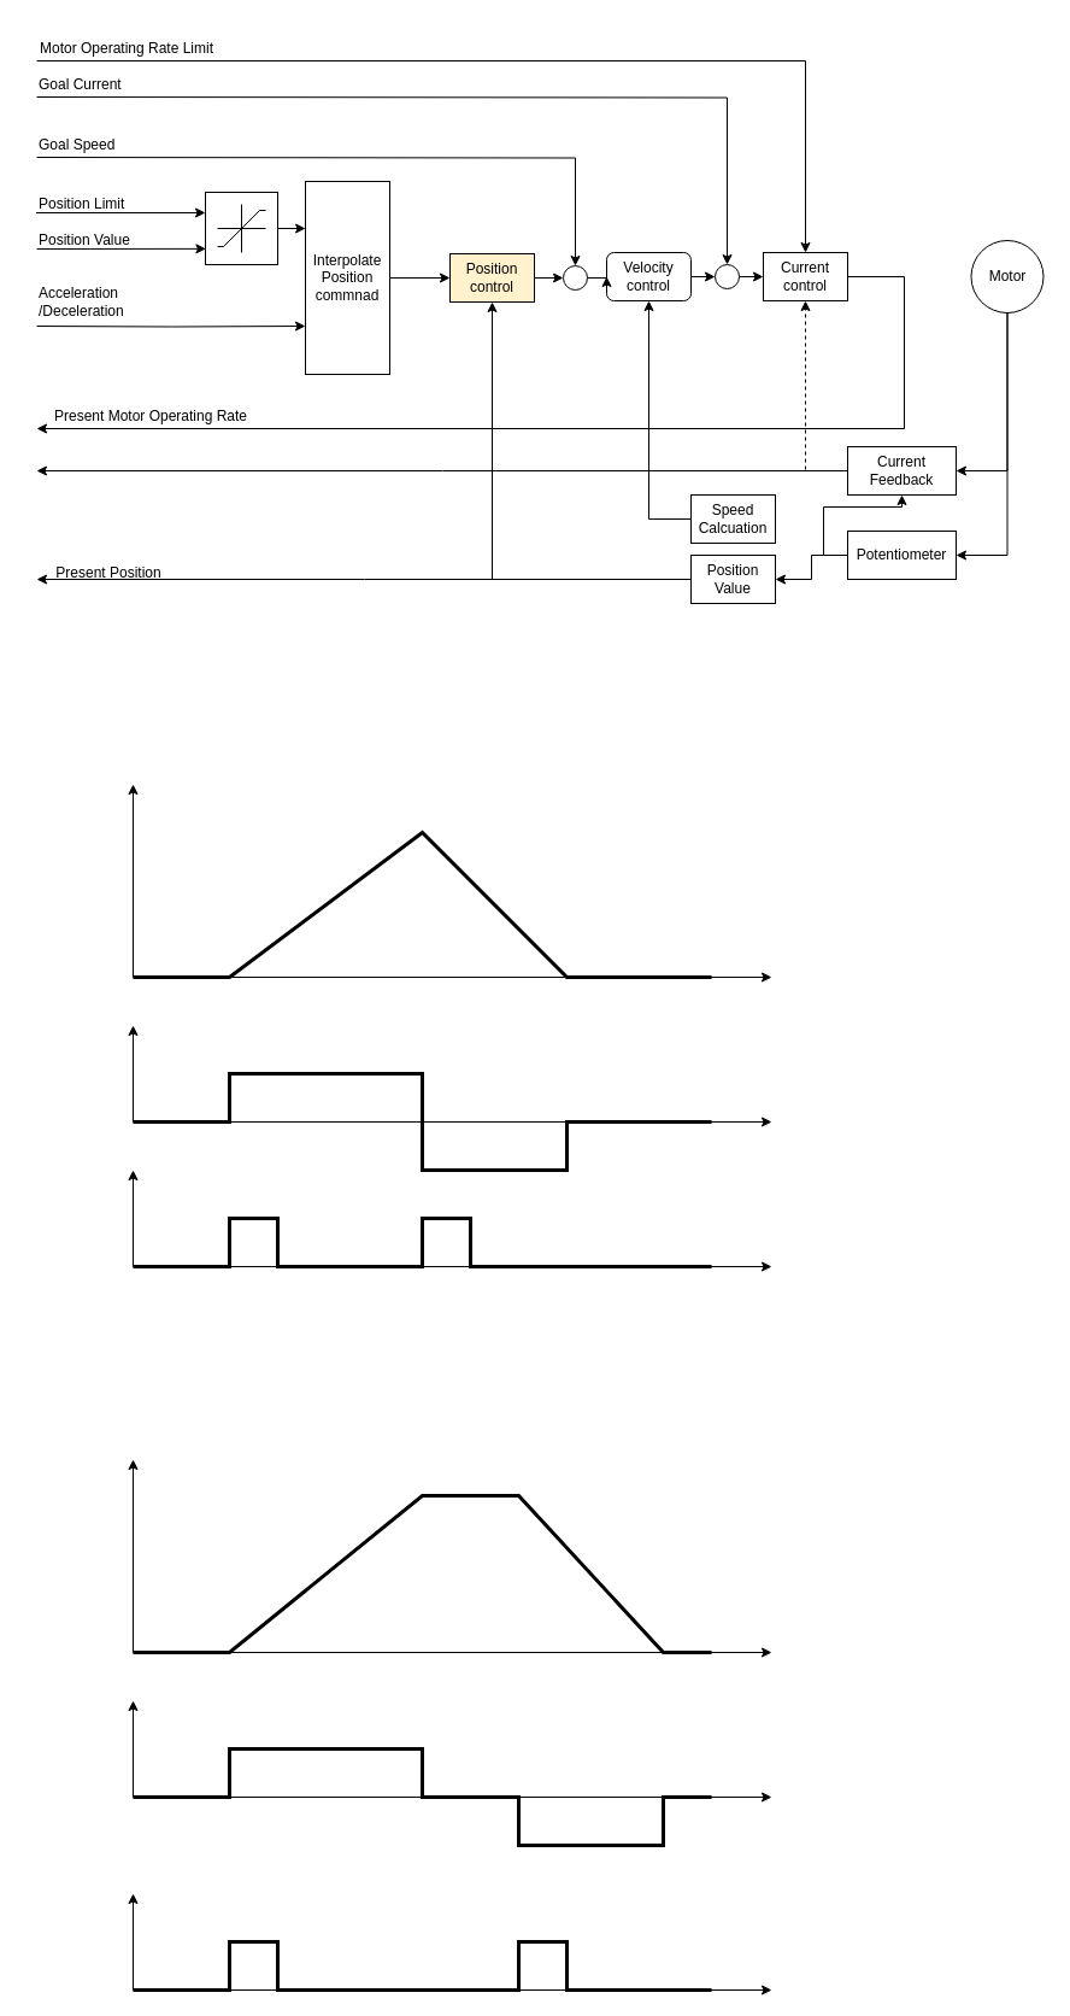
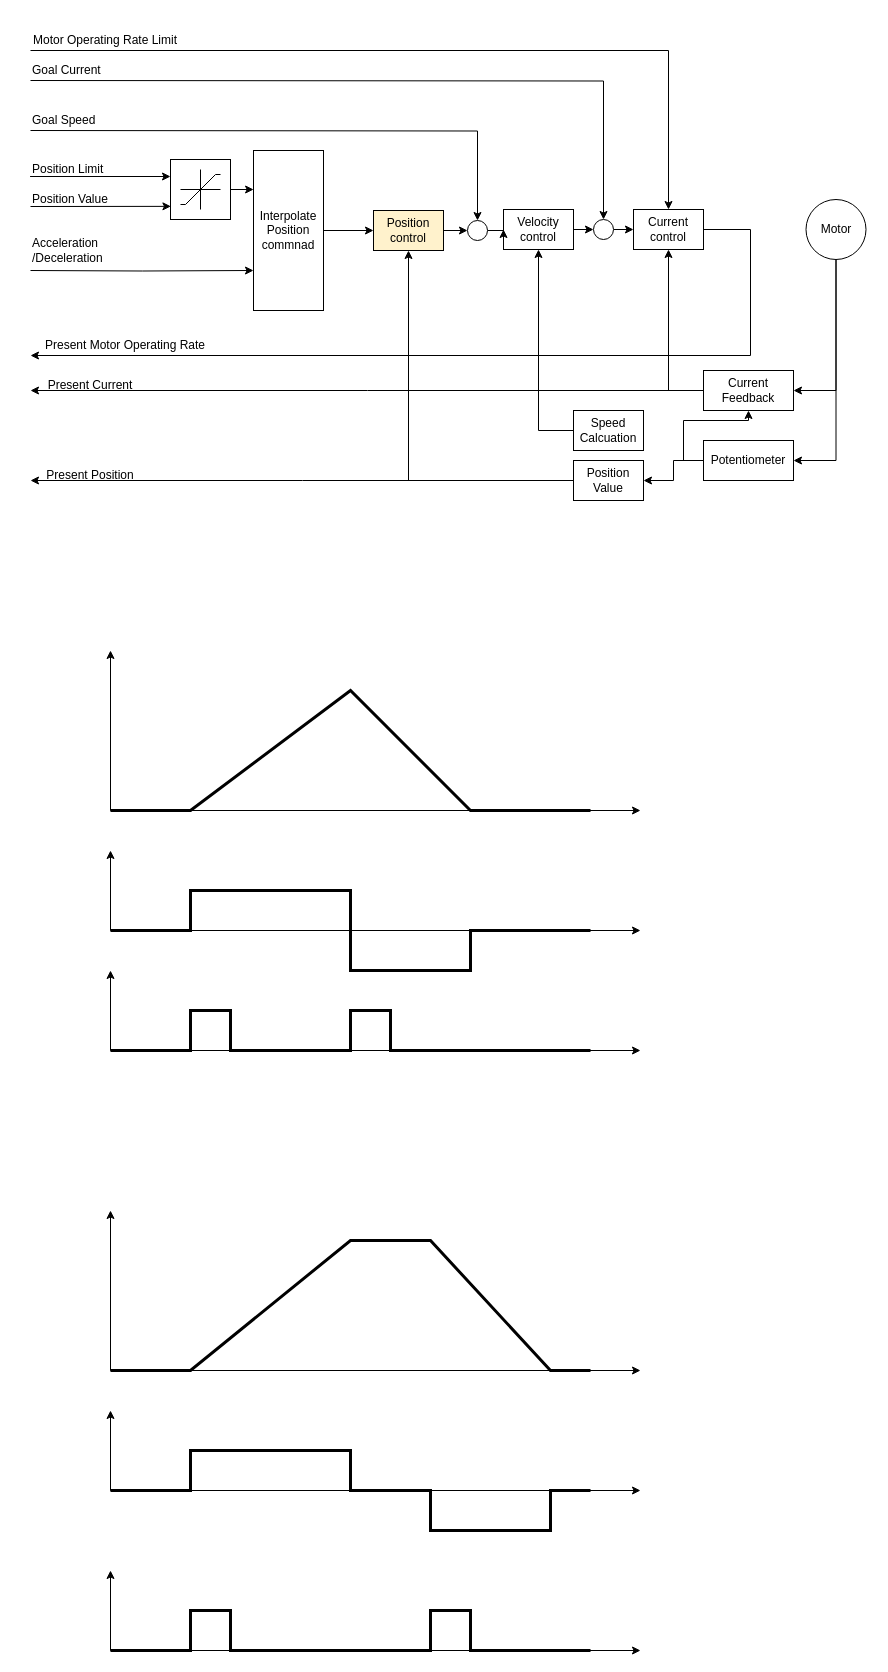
  <mxCell id="0" />
  <mxCell id="1" parent="0" />
  <mxCell id="2" value="" style="group" vertex="1" connectable="0" parent="1"><mxGeometry x="20" y="20" width="772.5" height="480" as="geometry" /></mxCell>
  <mxCell id="3" value="Position&lt;br&gt;control" style="rounded=0;whiteSpace=wrap;html=1;fillColor=#fff2cc;" vertex="1" parent="2"><mxGeometry x="353" y="190" width="70" height="40" as="geometry" /></mxCell>
- <mxCell id="4" value="Velocity&lt;br&gt;control" style="whiteSpace=wrap;html=1;rounded=1;" vertex="1" parent="2"><mxGeometry x="483" y="189" width="70" height="40" as="geometry" /></mxCell>
+ <mxCell id="4" value="Velocity&lt;br&gt;control" style="rounded=0;whiteSpace=wrap;html=1;" vertex="1" parent="2"><mxGeometry x="483" y="189" width="70" height="40" as="geometry" /></mxCell>
  <mxCell id="5" value="Current&lt;br&gt;control" style="rounded=0;whiteSpace=wrap;html=1;" vertex="1" parent="2"><mxGeometry x="613" y="189" width="70" height="40" as="geometry" /></mxCell>
  <mxCell id="6" value="Motor" style="ellipse;whiteSpace=wrap;html=1;aspect=fixed;" vertex="1" parent="2"><mxGeometry x="785.5" y="179" width="60" height="60" as="geometry" /></mxCell>
  <mxCell id="7" value="Potentiometer" style="rounded=0;whiteSpace=wrap;html=1;" vertex="1" parent="2"><mxGeometry x="683" y="420" width="90" height="40" as="geometry" /></mxCell>
  <mxCell id="8" style="edgeStyle=orthogonalEdgeStyle;rounded=0;orthogonalLoop=1;jettySize=auto;html=1;exitX=0.5;exitY=1;exitDx=0;exitDy=0;entryX=1;entryY=0.5;entryDx=0;entryDy=0;" edge="1" parent="2" source="6" target="7"><mxGeometry relative="1" as="geometry" /></mxCell>
  <mxCell id="9" style="edgeStyle=orthogonalEdgeStyle;rounded=0;orthogonalLoop=1;jettySize=auto;html=1;exitX=1;exitY=0.5;exitDx=0;exitDy=0;entryX=0;entryY=0.5;entryDx=0;entryDy=0;" edge="1" parent="2" source="10" target="4"><mxGeometry relative="1" as="geometry" /></mxCell>
  <mxCell id="10" value="" style="ellipse;whiteSpace=wrap;html=1;aspect=fixed;" vertex="1" parent="2"><mxGeometry x="447" y="200" width="20" height="20" as="geometry" /></mxCell>
  <mxCell id="11" style="edgeStyle=orthogonalEdgeStyle;rounded=0;orthogonalLoop=1;jettySize=auto;html=1;exitX=1;exitY=0.5;exitDx=0;exitDy=0;entryX=0;entryY=0.5;entryDx=0;entryDy=0;" edge="1" parent="2" source="3" target="10"><mxGeometry relative="1" as="geometry" /></mxCell>
  <mxCell id="12" style="edgeStyle=orthogonalEdgeStyle;rounded=0;orthogonalLoop=1;jettySize=auto;html=1;exitX=1;exitY=0.5;exitDx=0;exitDy=0;entryX=0;entryY=0.5;entryDx=0;entryDy=0;" edge="1" parent="2" source="13" target="5"><mxGeometry relative="1" as="geometry" /></mxCell>
  <mxCell id="13" value="" style="ellipse;whiteSpace=wrap;html=1;aspect=fixed;" vertex="1" parent="2"><mxGeometry x="573" y="199" width="20" height="20" as="geometry" /></mxCell>
  <mxCell id="14" style="edgeStyle=orthogonalEdgeStyle;rounded=0;orthogonalLoop=1;jettySize=auto;html=1;exitX=1;exitY=0.5;exitDx=0;exitDy=0;entryX=0;entryY=0.5;entryDx=0;entryDy=0;" edge="1" parent="2" source="4" target="13"><mxGeometry relative="1" as="geometry" /></mxCell>
  <mxCell id="15" style="edgeStyle=orthogonalEdgeStyle;rounded=0;orthogonalLoop=1;jettySize=auto;html=1;entryX=0.5;entryY=0;entryDx=0;entryDy=0;" edge="1" parent="2" target="10"><mxGeometry relative="1" as="geometry"><mxPoint x="10" y="110" as="sourcePoint" /></mxGeometry></mxCell>
  <mxCell id="16" style="edgeStyle=orthogonalEdgeStyle;rounded=0;orthogonalLoop=1;jettySize=auto;html=1;entryX=0.007;entryY=0.781;entryDx=0;entryDy=0;entryPerimeter=0;" edge="1" parent="2" target="43"><mxGeometry relative="1" as="geometry"><mxPoint x="10" y="186" as="sourcePoint" /><mxPoint x="130" y="180" as="targetPoint" /><Array as="points"><mxPoint x="10" y="186" /><mxPoint x="80" y="186" /></Array></mxGeometry></mxCell>
  <mxCell id="17" style="edgeStyle=orthogonalEdgeStyle;rounded=0;orthogonalLoop=1;jettySize=auto;html=1;exitX=1;exitY=0.5;exitDx=0;exitDy=0;entryX=0;entryY=0.5;entryDx=0;entryDy=0;" edge="1" parent="2" source="18" target="3"><mxGeometry relative="1" as="geometry" /></mxCell>
  <mxCell id="18" value="Interpolate&lt;br&gt;Position&lt;br&gt;commnad" style="rounded=0;whiteSpace=wrap;html=1;" vertex="1" parent="2"><mxGeometry x="233" y="130" width="70" height="160" as="geometry" /></mxCell>
  <mxCell id="19" style="edgeStyle=orthogonalEdgeStyle;rounded=0;orthogonalLoop=1;jettySize=auto;html=1;entryX=0.5;entryY=0;entryDx=0;entryDy=0;" edge="1" parent="2" target="13"><mxGeometry relative="1" as="geometry"><mxPoint x="10" y="60" as="sourcePoint" /></mxGeometry></mxCell>
  <mxCell id="20" style="edgeStyle=orthogonalEdgeStyle;rounded=0;orthogonalLoop=1;jettySize=auto;html=1;entryX=0;entryY=0.75;entryDx=0;entryDy=0;" edge="1" parent="2" target="18"><mxGeometry relative="1" as="geometry"><mxPoint x="10" y="250" as="sourcePoint" /></mxGeometry></mxCell>
  <mxCell id="21" style="edgeStyle=orthogonalEdgeStyle;rounded=0;orthogonalLoop=1;jettySize=auto;html=1;exitX=0;exitY=0.5;exitDx=0;exitDy=0;entryX=0.5;entryY=1;entryDx=0;entryDy=0;" edge="1" parent="2" source="22" target="4"><mxGeometry relative="1" as="geometry" /></mxCell>
  <mxCell id="22" value="Speed&lt;br&gt;Calcuation" style="rounded=0;whiteSpace=wrap;html=1;" vertex="1" parent="2"><mxGeometry x="553" y="390" width="70" height="40" as="geometry" /></mxCell>
  <mxCell id="23" style="edgeStyle=orthogonalEdgeStyle;rounded=0;orthogonalLoop=1;jettySize=auto;html=1;exitX=0;exitY=0.5;exitDx=0;exitDy=0;" edge="1" parent="2" source="7" target="26"><mxGeometry relative="1" as="geometry" /></mxCell>
- <mxCell id="24" style="edgeStyle=orthogonalEdgeStyle;rounded=0;orthogonalLoop=1;jettySize=auto;html=1;exitX=0;exitY=0.5;exitDx=0;exitDy=0;entryX=0.5;entryY=1;entryDx=0;entryDy=0;dashed=1;" edge="1" parent="2" source="26" target="5"><mxGeometry relative="1" as="geometry" /></mxCell>
+ <mxCell id="24" style="edgeStyle=orthogonalEdgeStyle;rounded=0;orthogonalLoop=1;jettySize=auto;html=1;exitX=0;exitY=0.5;exitDx=0;exitDy=0;entryX=0.5;entryY=1;entryDx=0;entryDy=0;" edge="1" parent="2" source="26" target="5"><mxGeometry relative="1" as="geometry" /></mxCell>
  <mxCell id="25" style="edgeStyle=orthogonalEdgeStyle;rounded=0;orthogonalLoop=1;jettySize=auto;html=1;exitX=0;exitY=0.5;exitDx=0;exitDy=0;" edge="1" parent="2" source="26"><mxGeometry relative="1" as="geometry"><mxPoint x="10" y="370" as="targetPoint" /></mxGeometry></mxCell>
  <mxCell id="26" value="Current&lt;br&gt;Feedback" style="rounded=0;whiteSpace=wrap;html=1;" vertex="1" parent="2"><mxGeometry x="683" y="350" width="90" height="40" as="geometry" /></mxCell>
  <mxCell id="27" style="edgeStyle=orthogonalEdgeStyle;rounded=0;orthogonalLoop=1;jettySize=auto;html=1;exitX=0.5;exitY=1;exitDx=0;exitDy=0;entryX=1;entryY=0.5;entryDx=0;entryDy=0;" edge="1" parent="2" source="6" target="26"><mxGeometry relative="1" as="geometry" /></mxCell>
  <mxCell id="28" style="edgeStyle=orthogonalEdgeStyle;rounded=0;orthogonalLoop=1;jettySize=auto;html=1;exitX=0;exitY=0.5;exitDx=0;exitDy=0;entryX=0.5;entryY=1;entryDx=0;entryDy=0;" edge="1" parent="2" source="30" target="3"><mxGeometry relative="1" as="geometry" /></mxCell>
  <mxCell id="29" style="edgeStyle=orthogonalEdgeStyle;rounded=0;orthogonalLoop=1;jettySize=auto;html=1;exitX=0;exitY=0.5;exitDx=0;exitDy=0;" edge="1" parent="2" source="30"><mxGeometry relative="1" as="geometry"><mxPoint x="10" y="460" as="targetPoint" /></mxGeometry></mxCell>
  <mxCell id="30" value="Position&lt;br&gt;Value" style="rounded=0;whiteSpace=wrap;html=1;" vertex="1" parent="2"><mxGeometry x="553" y="440" width="70" height="40" as="geometry" /></mxCell>
+ <mxCell id="31" value="Present Current" style="text;html=1;strokeColor=none;fillColor=none;align=center;verticalAlign=middle;whiteSpace=wrap;rounded=0;" vertex="1" parent="2"><mxGeometry x="20" y="350" width="100" height="30" as="geometry" /></mxCell>
  <mxCell id="32" value="Present Position" style="text;html=1;strokeColor=none;fillColor=none;align=center;verticalAlign=middle;whiteSpace=wrap;rounded=0;" vertex="1" parent="2"><mxGeometry x="20" y="440" width="100" height="30" as="geometry" /></mxCell>
  <mxCell id="33" style="edgeStyle=orthogonalEdgeStyle;rounded=0;orthogonalLoop=1;jettySize=auto;html=1;exitX=0;exitY=0.5;exitDx=0;exitDy=0;entryX=1;entryY=0.5;entryDx=0;entryDy=0;" edge="1" parent="2" source="7" target="30"><mxGeometry relative="1" as="geometry" /></mxCell>
  <mxCell id="34" style="edgeStyle=orthogonalEdgeStyle;rounded=0;orthogonalLoop=1;jettySize=auto;html=1;exitX=1;exitY=0.5;exitDx=0;exitDy=0;" edge="1" parent="2" source="5"><mxGeometry relative="1" as="geometry"><mxPoint x="10" y="335" as="targetPoint" /><mxPoint x="660" y="219" as="sourcePoint" /><Array as="points"><mxPoint x="730" y="209" /><mxPoint x="730" y="335" /></Array></mxGeometry></mxCell>
  <mxCell id="35" style="edgeStyle=orthogonalEdgeStyle;rounded=0;orthogonalLoop=1;jettySize=auto;html=1;entryX=0.5;entryY=0;entryDx=0;entryDy=0;exitX=0;exitY=0;exitDx=0;exitDy=0;" edge="1" parent="2" source="37" target="5"><mxGeometry relative="1" as="geometry"><mxPoint x="10" y="10" as="sourcePoint" /><mxPoint x="660" y="140" as="targetPoint" /><Array as="points"><mxPoint x="648" y="30" /></Array></mxGeometry></mxCell>
  <mxCell id="36" value="Present Motor Operating Rate" style="text;html=1;strokeColor=none;fillColor=none;align=center;verticalAlign=middle;whiteSpace=wrap;rounded=0;" vertex="1" parent="2"><mxGeometry x="20" y="310" width="170" height="30" as="geometry" /></mxCell>
  <mxCell id="37" value="Goal Current" style="rounded=0;whiteSpace=wrap;html=1;strokeColor=none;fillColor=none;align=left;" vertex="1" parent="2"><mxGeometry x="10" y="30" width="90" height="40" as="geometry" /></mxCell>
  <mxCell id="38" value="Motor&amp;nbsp;Operating Rate&amp;nbsp;Limit" style="rounded=0;whiteSpace=wrap;html=1;fillColor=none;strokeColor=none;" vertex="1" parent="2"><mxGeometry width="170" height="40" as="geometry" /></mxCell>
  <mxCell id="39" value="Goal Speed" style="rounded=0;whiteSpace=wrap;html=1;fillColor=none;strokeColor=none;align=left;" vertex="1" parent="2"><mxGeometry x="10" y="90" width="90" height="20" as="geometry" /></mxCell>
  <mxCell id="40" value="Position Value" style="rounded=0;whiteSpace=wrap;html=1;fillColor=none;strokeColor=none;align=left;" vertex="1" parent="2"><mxGeometry x="10" y="169" width="90" height="20" as="geometry" /></mxCell>
  <mxCell id="41" value="Acceleration&lt;br&gt;/Deceleration" style="rounded=0;whiteSpace=wrap;html=1;align=left;fillColor=none;strokeColor=none;" vertex="1" parent="2"><mxGeometry x="10" y="210" width="90" height="40" as="geometry" /></mxCell>
  <mxCell id="42" style="edgeStyle=orthogonalEdgeStyle;rounded=0;orthogonalLoop=1;jettySize=auto;html=1;exitX=1;exitY=0.5;exitDx=0;exitDy=0;entryX=0.001;entryY=0.243;entryDx=0;entryDy=0;entryPerimeter=0;fontSize=8;" edge="1" parent="2" source="43" target="18"><mxGeometry relative="1" as="geometry" /></mxCell>
  <mxCell id="43" value="" style="whiteSpace=wrap;html=1;aspect=fixed;fontSize=8;" vertex="1" parent="2"><mxGeometry x="150" y="139" width="60" height="60" as="geometry" /></mxCell>
  <mxCell id="44" value="" style="group" vertex="1" connectable="0" parent="2"><mxGeometry x="160" y="149" width="40" height="40" as="geometry" /></mxCell>
  <mxCell id="45" value="" style="endArrow=none;html=1;rounded=0;fontSize=8;" edge="1" parent="44"><mxGeometry width="50" height="50" relative="1" as="geometry"><mxPoint y="20" as="sourcePoint" /><mxPoint x="40" y="20" as="targetPoint" /></mxGeometry></mxCell>
  <mxCell id="46" value="" style="endArrow=none;html=1;rounded=0;fontSize=8;" edge="1" parent="44"><mxGeometry width="50" height="50" relative="1" as="geometry"><mxPoint x="20" y="40" as="sourcePoint" /><mxPoint x="20" as="targetPoint" /></mxGeometry></mxCell>
  <mxCell id="47" value="" style="endArrow=none;html=1;rounded=0;fontSize=8;" edge="1" parent="44"><mxGeometry width="50" height="50" relative="1" as="geometry"><mxPoint y="35" as="sourcePoint" /><mxPoint x="40" y="5" as="targetPoint" /><Array as="points"><mxPoint x="5" y="35" /><mxPoint x="35" y="5" /></Array></mxGeometry></mxCell>
  <mxCell id="48" style="edgeStyle=orthogonalEdgeStyle;rounded=0;orthogonalLoop=1;jettySize=auto;html=1;" edge="1" parent="2"><mxGeometry relative="1" as="geometry"><mxPoint x="9.58" y="156" as="sourcePoint" /><mxPoint x="150" y="156" as="targetPoint" /><Array as="points"><mxPoint x="9.58" y="156" /><mxPoint x="79.58" y="156" /></Array></mxGeometry></mxCell>
  <mxCell id="49" value="Position Limit" style="rounded=0;whiteSpace=wrap;html=1;fillColor=none;strokeColor=none;align=left;" vertex="1" parent="2"><mxGeometry x="9.58" y="139" width="90" height="20" as="geometry" /></mxCell>
  <mxCell id="50" value="" style="endArrow=classic;html=1;rounded=0;fontSize=8;startArrow=classic;startFill=1;" edge="1" parent="1"><mxGeometry width="50" height="50" relative="1" as="geometry"><mxPoint x="110" y="650" as="sourcePoint" /><mxPoint x="640" y="810" as="targetPoint" /><Array as="points"><mxPoint x="110" y="810" /></Array></mxGeometry></mxCell>
  <mxCell id="51" value="" style="endArrow=none;html=1;rounded=0;fontSize=8;strokeWidth=3;" edge="1" parent="1"><mxGeometry width="50" height="50" relative="1" as="geometry"><mxPoint x="110" y="810" as="sourcePoint" /><mxPoint x="590" y="810" as="targetPoint" /><Array as="points"><mxPoint x="190" y="810" /><mxPoint x="350" y="690" /><mxPoint x="470" y="810" /></Array></mxGeometry></mxCell>
  <mxCell id="52" value="" style="endArrow=classic;html=1;rounded=0;fontSize=8;startArrow=classic;startFill=1;" edge="1" parent="1"><mxGeometry width="50" height="50" relative="1" as="geometry"><mxPoint x="110" y="850" as="sourcePoint" /><mxPoint x="640" y="930" as="targetPoint" /><Array as="points"><mxPoint x="110" y="930" /></Array></mxGeometry></mxCell>
  <mxCell id="53" value="" style="endArrow=none;html=1;rounded=0;fontSize=8;strokeWidth=3;" edge="1" parent="1"><mxGeometry width="50" height="50" relative="1" as="geometry"><mxPoint x="110" y="930" as="sourcePoint" /><mxPoint x="590" y="930" as="targetPoint" /><Array as="points"><mxPoint x="190" y="930" /><mxPoint x="190" y="890" /><mxPoint x="230" y="890" /><mxPoint x="350" y="890" /><mxPoint x="350" y="930" /><mxPoint x="350" y="970" /><mxPoint x="470" y="970" /><mxPoint x="470" y="930" /></Array></mxGeometry></mxCell>
  <mxCell id="54" value="" style="endArrow=classic;html=1;rounded=0;fontSize=8;startArrow=classic;startFill=1;" edge="1" parent="1"><mxGeometry width="50" height="50" relative="1" as="geometry"><mxPoint x="110" y="1210" as="sourcePoint" /><mxPoint x="640" y="1370" as="targetPoint" /><Array as="points"><mxPoint x="110" y="1370" /></Array></mxGeometry></mxCell>
  <mxCell id="55" value="" style="endArrow=none;html=1;rounded=0;fontSize=8;strokeWidth=3;" edge="1" parent="1"><mxGeometry width="50" height="50" relative="1" as="geometry"><mxPoint x="110" y="1370" as="sourcePoint" /><mxPoint x="590" y="1370" as="targetPoint" /><Array as="points"><mxPoint x="190" y="1370" /><mxPoint x="350" y="1240" /><mxPoint x="430" y="1240" /><mxPoint x="550" y="1370" /></Array></mxGeometry></mxCell>
  <mxCell id="56" value="" style="endArrow=classic;html=1;rounded=0;fontSize=8;startArrow=classic;startFill=1;" edge="1" parent="1"><mxGeometry width="50" height="50" relative="1" as="geometry"><mxPoint x="110" y="1570" as="sourcePoint" /><mxPoint x="640" y="1650" as="targetPoint" /><Array as="points"><mxPoint x="110" y="1650" /></Array></mxGeometry></mxCell>
  <mxCell id="57" value="" style="endArrow=none;html=1;rounded=0;fontSize=8;strokeWidth=3;" edge="1" parent="1"><mxGeometry width="50" height="50" relative="1" as="geometry"><mxPoint x="110" y="1650" as="sourcePoint" /><mxPoint x="590" y="1650" as="targetPoint" /><Array as="points"><mxPoint x="190" y="1650" /><mxPoint x="190" y="1610" /><mxPoint x="230" y="1610" /><mxPoint x="230" y="1650" /><mxPoint x="430" y="1650" /><mxPoint x="430" y="1610" /><mxPoint x="470" y="1610" /><mxPoint x="470" y="1650" /></Array></mxGeometry></mxCell>
  <mxCell id="58" value="" style="endArrow=classic;html=1;rounded=0;fontSize=8;startArrow=classic;startFill=1;" edge="1" parent="1"><mxGeometry width="50" height="50" relative="1" as="geometry"><mxPoint x="110" y="970" as="sourcePoint" /><mxPoint x="640" y="1050" as="targetPoint" /><Array as="points"><mxPoint x="110" y="1050" /></Array></mxGeometry></mxCell>
  <mxCell id="59" value="" style="endArrow=none;html=1;rounded=0;fontSize=8;strokeWidth=3;" edge="1" parent="1"><mxGeometry width="50" height="50" relative="1" as="geometry"><mxPoint x="110" y="1050" as="sourcePoint" /><mxPoint x="590" y="1050" as="targetPoint" /><Array as="points"><mxPoint x="190" y="1050" /><mxPoint x="190" y="1010" /><mxPoint x="230" y="1010" /><mxPoint x="230" y="1050" /><mxPoint x="350" y="1050" /><mxPoint x="350" y="1010" /><mxPoint x="390" y="1010" /><mxPoint x="390" y="1050" /></Array></mxGeometry></mxCell>
  <mxCell id="60" value="" style="endArrow=classic;html=1;rounded=0;fontSize=8;startArrow=classic;startFill=1;" edge="1" parent="1"><mxGeometry width="50" height="50" relative="1" as="geometry"><mxPoint x="110" y="1410" as="sourcePoint" /><mxPoint x="640" y="1490" as="targetPoint" /><Array as="points"><mxPoint x="110" y="1490" /></Array></mxGeometry></mxCell>
  <mxCell id="61" value="" style="endArrow=none;html=1;rounded=0;fontSize=8;strokeWidth=3;" edge="1" parent="1"><mxGeometry width="50" height="50" relative="1" as="geometry"><mxPoint x="110" y="1490" as="sourcePoint" /><mxPoint x="590" y="1490" as="targetPoint" /><Array as="points"><mxPoint x="190" y="1490" /><mxPoint x="190" y="1450" /><mxPoint x="230" y="1450" /><mxPoint x="350" y="1450" /><mxPoint x="350" y="1490" /><mxPoint x="430" y="1490" /><mxPoint x="430" y="1530" /><mxPoint x="550" y="1530" /><mxPoint x="550" y="1490" /></Array></mxGeometry></mxCell>
